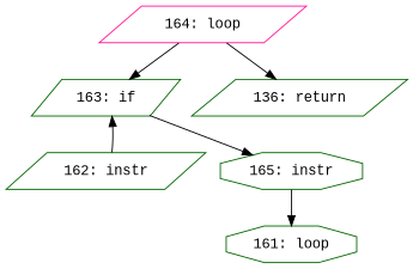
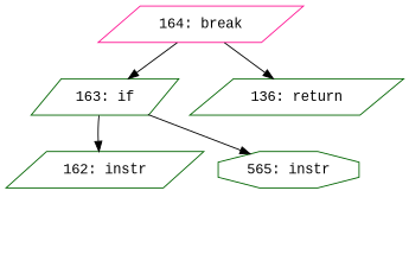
  digraph {
    fontname="Liberation Mono"
    node [color=darkgreen fontname="Liberation Mono" shape=parallelogram]
    edge [fontname="Liberation Mono"]
-   n1 [label="161: loop" shape=octagon]
    n2 [label="162: instr"]
    n3 [label="163: if"]
-   n4 [label="165: instr" shape=octagon]
-   n5 [color=deeppink label="164: loop"]
+   n4 [label="565: instr" shape=octagon]
+   n5 [color=deeppink label="164: break"]
    n6 [label="136: return"]
-   n2 -> n3
+   n3 -> n2
    n3 -> n4
-   n4 -> n1
    n5 -> n3
    n5 -> n6
  }
